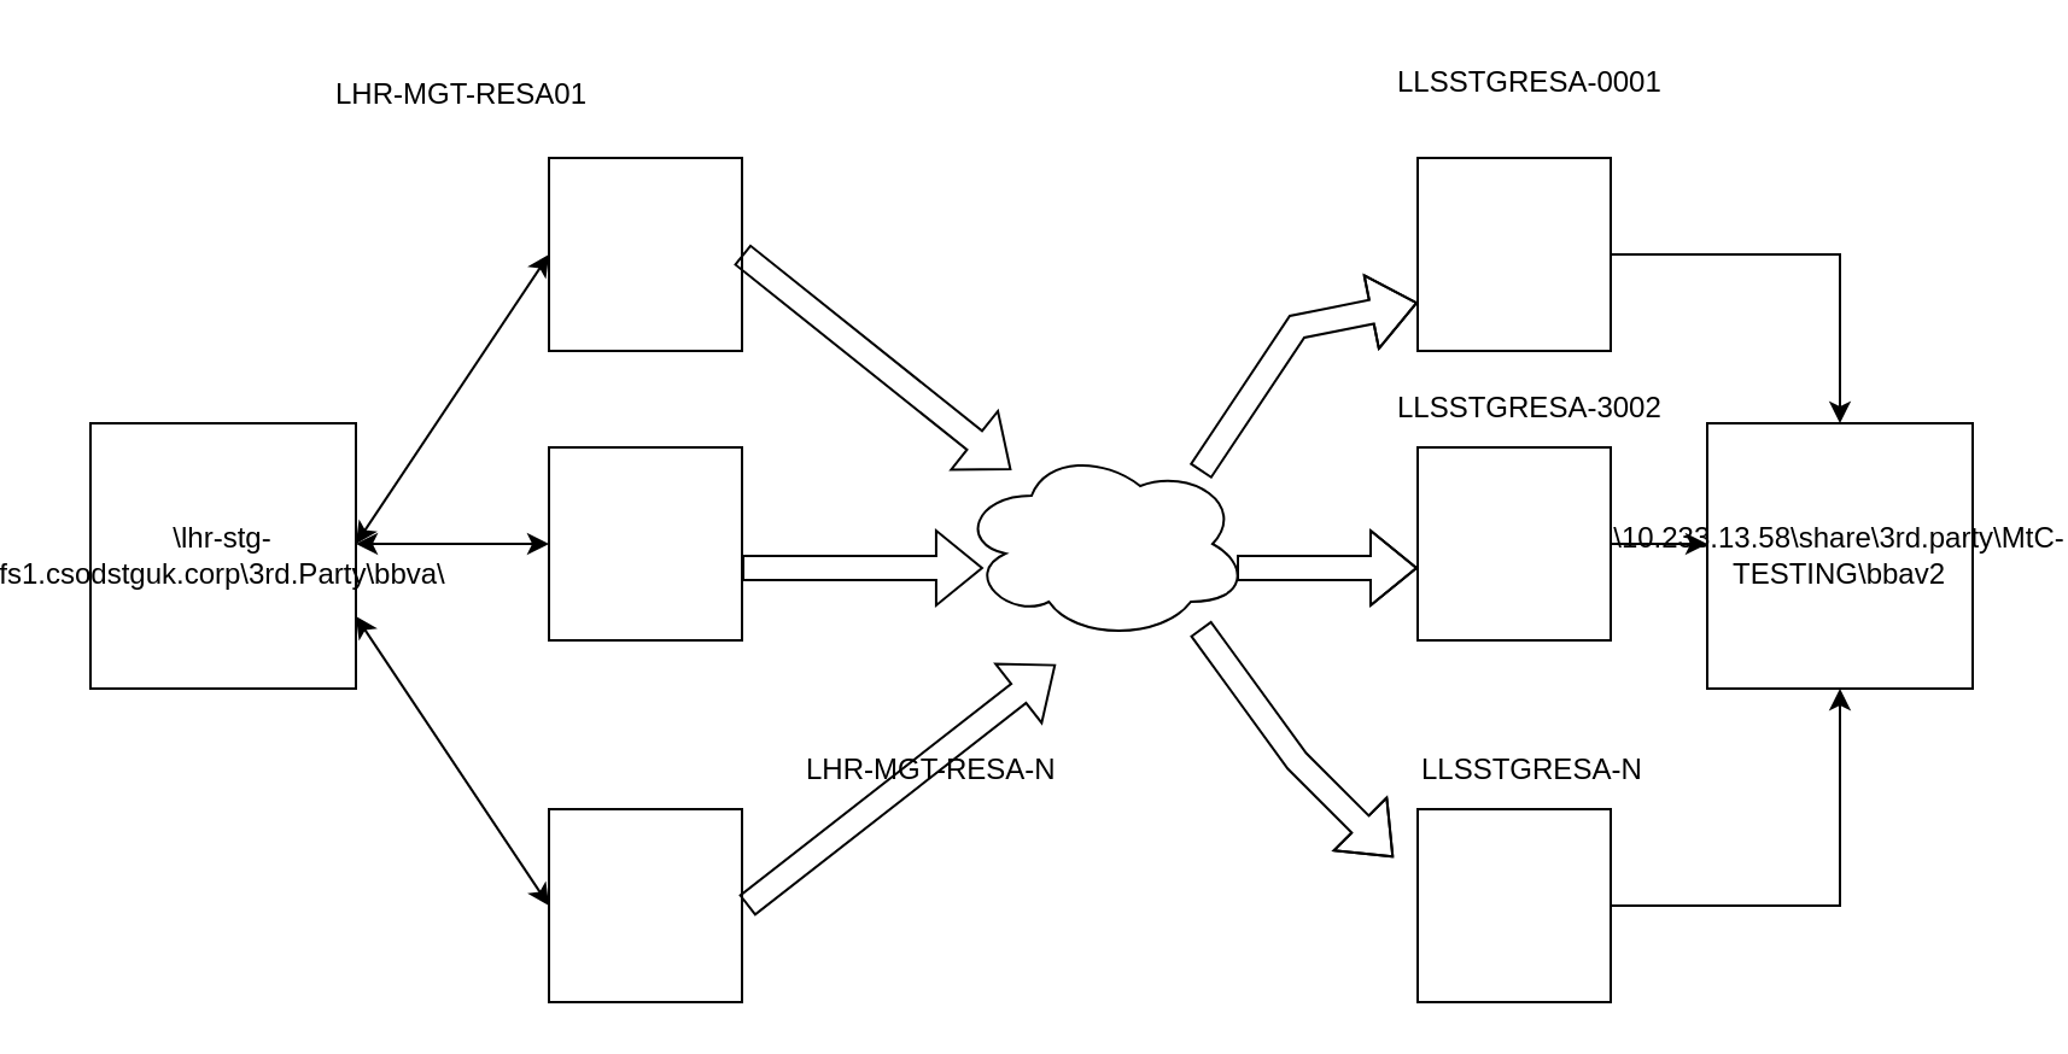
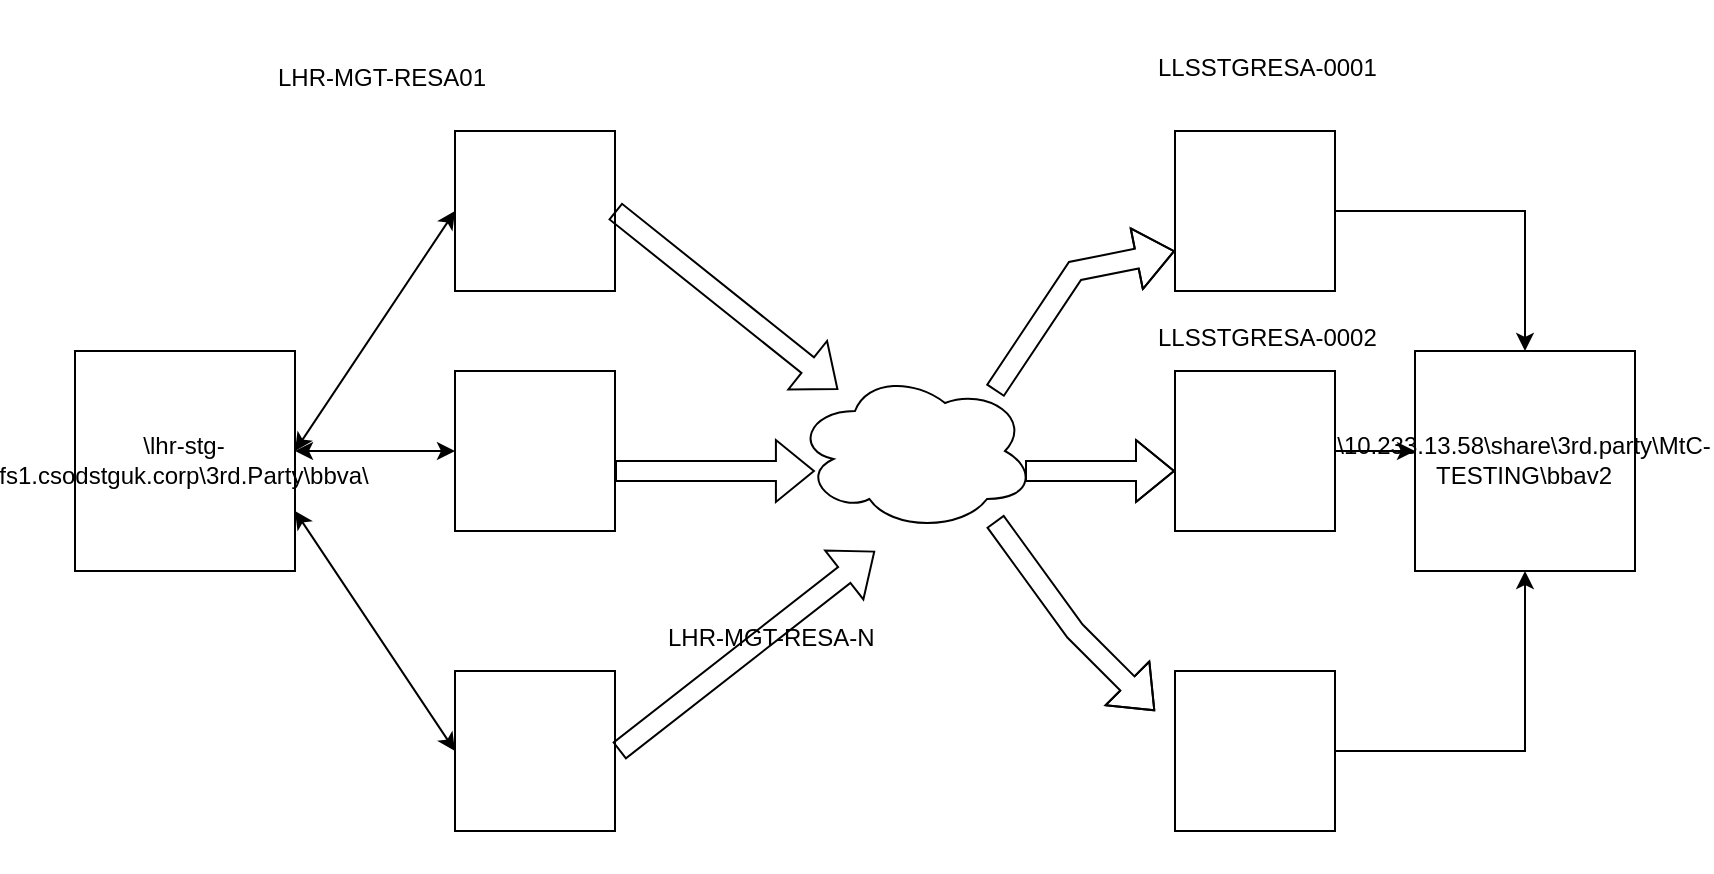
  <mxCell id="0" />
  <mxCell id="1" parent="0" />
  <mxCell id="2" value="" style="whiteSpace=wrap;html=1;aspect=fixed;" vertex="1" parent="1"><mxGeometry x="210" y="65" width="80" height="80" as="geometry" /></mxCell>
  <mxCell id="3" value="" style="whiteSpace=wrap;html=1;aspect=fixed;" vertex="1" parent="1"><mxGeometry x="210" y="185" width="80" height="80" as="geometry" /></mxCell>
  <mxCell id="4" value="" style="whiteSpace=wrap;html=1;aspect=fixed;" vertex="1" parent="1"><mxGeometry x="210" y="335" width="80" height="80" as="geometry" /></mxCell>
  <mxCell id="5" value="\lhr-stg-fs1.csodstguk.corp\3rd.Party\bbva\" style="whiteSpace=wrap;html=1;aspect=fixed;" vertex="1" parent="1"><mxGeometry x="20" y="175" width="110" height="110" as="geometry" /></mxCell>
  <mxCell id="6" value="" style="endArrow=classic;startArrow=classic;html=1;rounded=0;entryX=0;entryY=0.5;entryDx=0;entryDy=0;" edge="1" parent="1" target="2"><mxGeometry width="50" height="50" relative="1" as="geometry"><mxPoint x="130" y="225" as="sourcePoint" /><mxPoint x="180" y="155" as="targetPoint" /></mxGeometry></mxCell>
  <mxCell id="7" value="" style="endArrow=classic;startArrow=classic;html=1;rounded=0;entryX=0;entryY=0.5;entryDx=0;entryDy=0;" edge="1" parent="1" target="3"><mxGeometry width="50" height="50" relative="1" as="geometry"><mxPoint x="130" y="225" as="sourcePoint" /><mxPoint x="220" y="115" as="targetPoint" /></mxGeometry></mxCell>
  <mxCell id="8" value="" style="endArrow=classic;startArrow=classic;html=1;rounded=0;entryX=0;entryY=0.5;entryDx=0;entryDy=0;" edge="1" parent="1" target="4"><mxGeometry width="50" height="50" relative="1" as="geometry"><mxPoint x="130" y="255" as="sourcePoint" /><mxPoint x="210" y="255" as="targetPoint" /></mxGeometry></mxCell>
  <mxCell id="9" value="" style="ellipse;shape=cloud;whiteSpace=wrap;html=1;" vertex="1" parent="1"><mxGeometry x="380" y="185" width="120" height="80" as="geometry" /></mxCell>
  <mxCell id="10" style="edgeStyle=orthogonalEdgeStyle;rounded=0;orthogonalLoop=1;jettySize=auto;html=1;exitX=1;exitY=0.5;exitDx=0;exitDy=0;entryX=0.5;entryY=0;entryDx=0;entryDy=0;" edge="1" parent="1" source="11" target="21"><mxGeometry relative="1" as="geometry" /></mxCell>
  <mxCell id="11" value="" style="whiteSpace=wrap;html=1;aspect=fixed;" vertex="1" parent="1"><mxGeometry x="570" y="65" width="80" height="80" as="geometry" /></mxCell>
  <mxCell id="12" style="edgeStyle=orthogonalEdgeStyle;rounded=0;orthogonalLoop=1;jettySize=auto;html=1;exitX=1;exitY=0.5;exitDx=0;exitDy=0;" edge="1" parent="1" source="13"><mxGeometry relative="1" as="geometry"><mxPoint x="690" y="225" as="targetPoint" /></mxGeometry></mxCell>
  <mxCell id="13" value="" style="whiteSpace=wrap;html=1;aspect=fixed;" vertex="1" parent="1"><mxGeometry x="570" y="185" width="80" height="80" as="geometry" /></mxCell>
  <mxCell id="14" style="edgeStyle=orthogonalEdgeStyle;rounded=0;orthogonalLoop=1;jettySize=auto;html=1;exitX=1;exitY=0.5;exitDx=0;exitDy=0;entryX=0.5;entryY=1;entryDx=0;entryDy=0;" edge="1" parent="1" source="15" target="21"><mxGeometry relative="1" as="geometry" /></mxCell>
  <mxCell id="15" value="" style="whiteSpace=wrap;html=1;aspect=fixed;" vertex="1" parent="1"><mxGeometry x="570" y="335" width="80" height="80" as="geometry" /></mxCell>
  <mxCell id="16" value="LHR-MGT-RESA01" style="text;whiteSpace=wrap;html=1;" vertex="1" parent="1"><mxGeometry x="120" y="25" width="130" height="30" as="geometry" /></mxCell>
  <mxCell id="17" value="" style="shape=flexArrow;endArrow=classic;html=1;rounded=0;entryX=0.083;entryY=0.625;entryDx=0;entryDy=0;entryPerimeter=0;" edge="1" parent="1" target="9"><mxGeometry width="50" height="50" relative="1" as="geometry"><mxPoint x="290" y="235" as="sourcePoint" /><mxPoint x="340" y="185" as="targetPoint" /></mxGeometry></mxCell>
  <mxCell id="18" value="" style="shape=flexArrow;endArrow=classic;html=1;rounded=0;" edge="1" parent="1"><mxGeometry width="50" height="50" relative="1" as="geometry"><mxPoint x="495" y="235" as="sourcePoint" /><mxPoint x="570" y="235" as="targetPoint" /><Array as="points"><mxPoint x="725" y="235" /></Array></mxGeometry></mxCell>
  <mxCell id="19" value="LHR-MGT-RESA-N" style="text;whiteSpace=wrap;html=1;" vertex="1" parent="1"><mxGeometry x="315" y="305" width="130" height="30" as="geometry" /></mxCell>
  <mxCell id="20" value="LLSSTGRESA-0001" style="text;whiteSpace=wrap;html=1;" vertex="1" parent="1"><mxGeometry x="560" y="20" width="150" height="30" as="geometry" /></mxCell>
  <mxCell id="21" value="\10.233.13.58\share\3rd.party\MtC-TESTING\bbav2" style="whiteSpace=wrap;html=1;aspect=fixed;" vertex="1" parent="1"><mxGeometry x="690" y="175" width="110" height="110" as="geometry" /></mxCell>
- <mxCell id="22" value="LLSSTGRESA-3002" style="text;whiteSpace=wrap;html=1;" vertex="1" parent="1"><mxGeometry x="560" y="155" width="150" height="30" as="geometry" /></mxCell>
- <mxCell id="23" value="LLSSTGRESA-N" style="text;whiteSpace=wrap;html=1;" vertex="1" parent="1"><mxGeometry x="570" y="305" width="150" height="30" as="geometry" /></mxCell>
+ <mxCell id="22" value="LLSSTGRESA-0002" style="text;whiteSpace=wrap;html=1;" vertex="1" parent="1"><mxGeometry x="560" y="155" width="150" height="30" as="geometry" /></mxCell>
  <mxCell id="24" value="" style="shape=flexArrow;endArrow=classic;html=1;rounded=0;" edge="1" parent="1" target="9"><mxGeometry width="50" height="50" relative="1" as="geometry"><mxPoint x="290" y="105" as="sourcePoint" /><mxPoint x="389.96" y="105" as="targetPoint" /></mxGeometry></mxCell>
  <mxCell id="25" value="" style="shape=flexArrow;endArrow=classic;html=1;rounded=0;" edge="1" parent="1"><mxGeometry width="50" height="50" relative="1" as="geometry"><mxPoint x="292" y="375" as="sourcePoint" /><mxPoint x="420" y="275" as="targetPoint" /></mxGeometry></mxCell>
  <mxCell id="26" value="" style="shape=flexArrow;endArrow=classic;html=1;rounded=0;entryX=0;entryY=0.75;entryDx=0;entryDy=0;" edge="1" parent="1" target="11"><mxGeometry width="50" height="50" relative="1" as="geometry"><mxPoint x="480" y="195" as="sourcePoint" /><mxPoint x="555" y="195" as="targetPoint" /><Array as="points"><mxPoint x="520" y="135" /></Array></mxGeometry></mxCell>
  <mxCell id="27" value="" style="shape=flexArrow;endArrow=classic;html=1;rounded=0;" edge="1" parent="1"><mxGeometry width="50" height="50" relative="1" as="geometry"><mxPoint x="480" y="260" as="sourcePoint" /><mxPoint x="560" y="355" as="targetPoint" /><Array as="points"><mxPoint x="520" y="315" /></Array></mxGeometry></mxCell>
